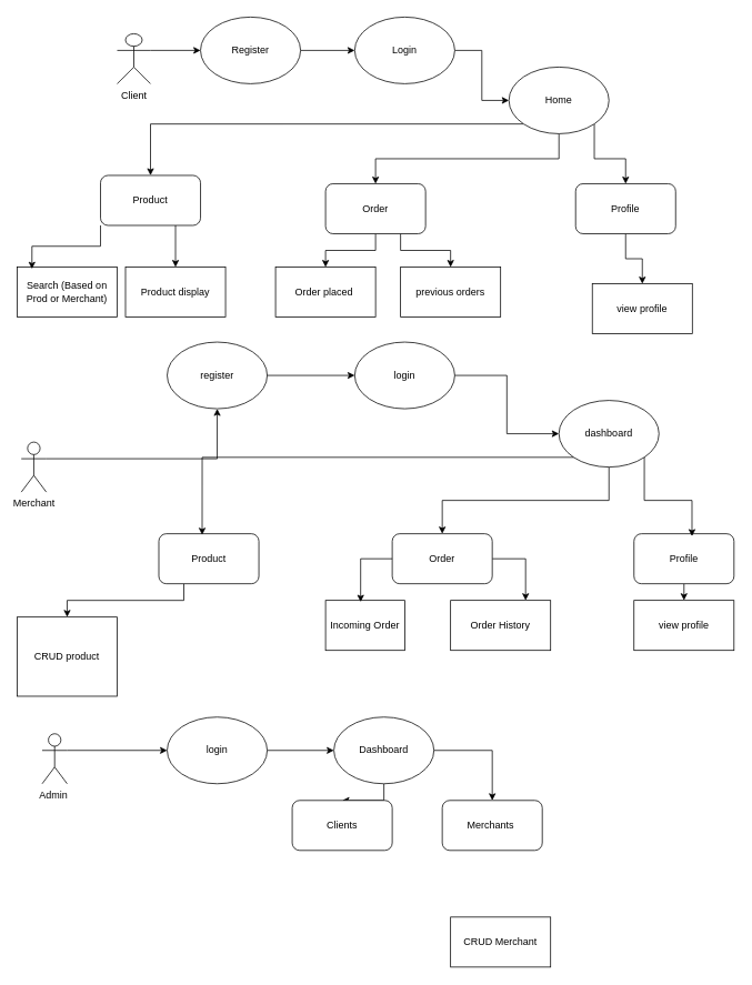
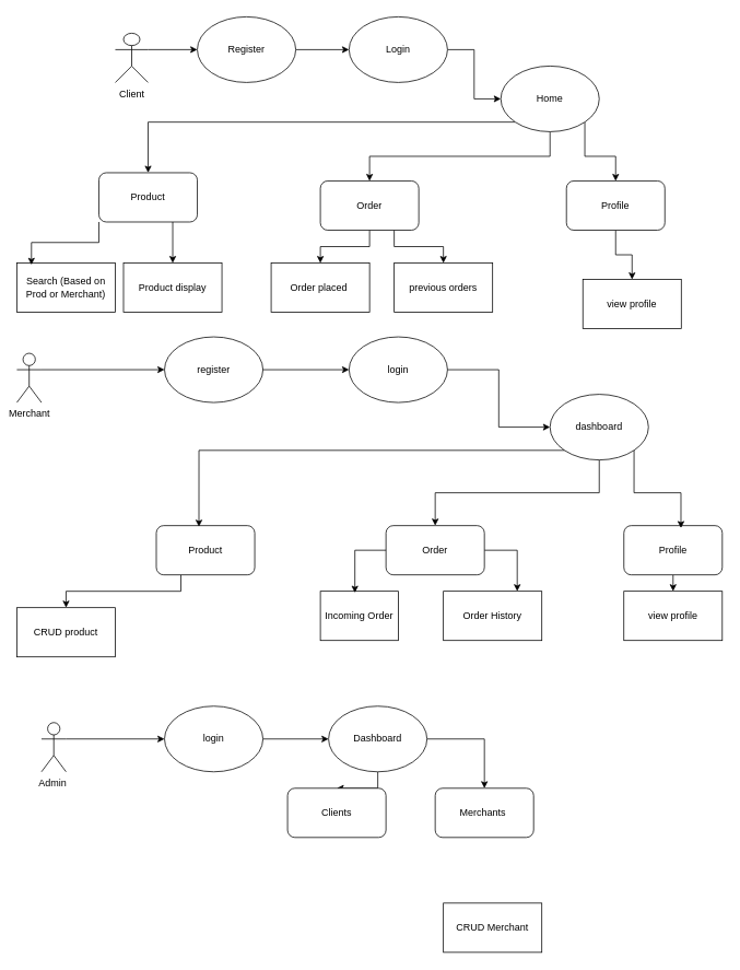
  <mxCell id="0" />
  <mxCell id="1" parent="0" />
  <mxCell id="2" style="edgeStyle=orthogonalEdgeStyle;rounded=0;orthogonalLoop=1;jettySize=auto;html=1;exitX=1;exitY=0.333;exitDx=0;exitDy=0;exitPerimeter=0;" edge="1" parent="1" source="3" target="5"><mxGeometry relative="1" as="geometry" /></mxCell>
  <mxCell id="3" value="Client" style="shape=umlActor;verticalLabelPosition=bottom;verticalAlign=top;html=1;outlineConnect=0;" vertex="1" parent="1"><mxGeometry x="140" y="40" width="40" height="60" as="geometry" /></mxCell>
  <mxCell id="4" style="edgeStyle=orthogonalEdgeStyle;rounded=0;orthogonalLoop=1;jettySize=auto;html=1;exitX=1;exitY=0.5;exitDx=0;exitDy=0;" edge="1" parent="1" source="5" target="7"><mxGeometry relative="1" as="geometry" /></mxCell>
  <mxCell id="5" value="Register" style="ellipse;whiteSpace=wrap;html=1;" vertex="1" parent="1"><mxGeometry x="240" y="20" width="120" height="80" as="geometry" /></mxCell>
  <mxCell id="6" style="edgeStyle=orthogonalEdgeStyle;rounded=0;orthogonalLoop=1;jettySize=auto;html=1;exitX=1;exitY=0.5;exitDx=0;exitDy=0;entryX=0;entryY=0.5;entryDx=0;entryDy=0;" edge="1" parent="1" source="7" target="11"><mxGeometry relative="1" as="geometry" /></mxCell>
  <mxCell id="7" value="Login" style="ellipse;whiteSpace=wrap;html=1;" vertex="1" parent="1"><mxGeometry x="425" y="20" width="120" height="80" as="geometry" /></mxCell>
  <mxCell id="8" style="edgeStyle=orthogonalEdgeStyle;rounded=0;orthogonalLoop=1;jettySize=auto;html=1;exitX=0;exitY=1;exitDx=0;exitDy=0;entryX=0.5;entryY=0;entryDx=0;entryDy=0;" edge="1" parent="1" source="11" target="13"><mxGeometry relative="1" as="geometry" /></mxCell>
  <mxCell id="9" style="edgeStyle=orthogonalEdgeStyle;rounded=0;orthogonalLoop=1;jettySize=auto;html=1;exitX=0.5;exitY=1;exitDx=0;exitDy=0;" edge="1" parent="1" source="11" target="16"><mxGeometry relative="1" as="geometry" /></mxCell>
  <mxCell id="10" style="edgeStyle=orthogonalEdgeStyle;rounded=0;orthogonalLoop=1;jettySize=auto;html=1;exitX=1;exitY=1;exitDx=0;exitDy=0;" edge="1" parent="1" source="11" target="18"><mxGeometry relative="1" as="geometry" /></mxCell>
  <mxCell id="11" value="Home" style="ellipse;whiteSpace=wrap;html=1;" vertex="1" parent="1"><mxGeometry x="610" y="80" width="120" height="80" as="geometry" /></mxCell>
  <mxCell id="12" style="edgeStyle=orthogonalEdgeStyle;rounded=0;orthogonalLoop=1;jettySize=auto;html=1;exitX=0.75;exitY=1;exitDx=0;exitDy=0;entryX=0.5;entryY=0;entryDx=0;entryDy=0;" edge="1" parent="1" source="13" target="21"><mxGeometry relative="1" as="geometry" /></mxCell>
  <mxCell id="13" value="Product" style="rounded=1;whiteSpace=wrap;html=1;" vertex="1" parent="1"><mxGeometry y="210" width="120" height="60" as="geometry" x="120" /></mxCell>
  <mxCell id="14" style="edgeStyle=orthogonalEdgeStyle;rounded=0;orthogonalLoop=1;jettySize=auto;html=1;exitX=0.5;exitY=1;exitDx=0;exitDy=0;entryX=0.5;entryY=0;entryDx=0;entryDy=0;" edge="1" parent="1" source="16" target="22"><mxGeometry relative="1" as="geometry" /></mxCell>
  <mxCell id="15" style="edgeStyle=orthogonalEdgeStyle;rounded=0;orthogonalLoop=1;jettySize=auto;html=1;exitX=0.75;exitY=1;exitDx=0;exitDy=0;entryX=0.5;entryY=0;entryDx=0;entryDy=0;" edge="1" parent="1" source="16" target="23"><mxGeometry relative="1" as="geometry" /></mxCell>
  <mxCell id="16" value="Order" style="rounded=1;whiteSpace=wrap;html=1;" vertex="1" parent="1"><mxGeometry x="390" y="220" width="120" height="60" as="geometry" /></mxCell>
  <mxCell id="17" style="edgeStyle=orthogonalEdgeStyle;rounded=0;orthogonalLoop=1;jettySize=auto;html=1;exitX=0.5;exitY=1;exitDx=0;exitDy=0;entryX=0.5;entryY=0;entryDx=0;entryDy=0;" edge="1" parent="1" source="18" target="24"><mxGeometry relative="1" as="geometry" /></mxCell>
  <mxCell id="18" value="Profile" style="rounded=1;whiteSpace=wrap;html=1;" vertex="1" parent="1"><mxGeometry x="690" y="220" width="120" height="60" as="geometry" /></mxCell>
  <mxCell id="19" value="Search (Based on Prod or Merchant)" style="rounded=0;whiteSpace=wrap;html=1;" vertex="1" parent="1"><mxGeometry x="20" y="320" width="120" height="60" as="geometry" /></mxCell>
  <mxCell id="20" style="edgeStyle=orthogonalEdgeStyle;rounded=0;orthogonalLoop=1;jettySize=auto;html=1;exitX=0;exitY=1;exitDx=0;exitDy=0;entryX=0.148;entryY=0.037;entryDx=0;entryDy=0;entryPerimeter=0;" edge="1" parent="1" source="13" target="19"><mxGeometry relative="1" as="geometry" /></mxCell>
  <mxCell id="21" value="Product display" style="rounded=0;whiteSpace=wrap;html=1;" vertex="1" parent="1"><mxGeometry x="150" y="320" width="120" height="60" as="geometry" /></mxCell>
  <mxCell id="22" value="Order placed&amp;nbsp;" style="rounded=0;whiteSpace=wrap;html=1;" vertex="1" parent="1"><mxGeometry x="330" y="320" width="120" height="60" as="geometry" /></mxCell>
  <mxCell id="23" value="previous orders" style="rounded=0;whiteSpace=wrap;html=1;" vertex="1" parent="1"><mxGeometry x="480" y="320" width="120" height="60" as="geometry" /></mxCell>
  <mxCell id="24" value="view profile" style="rounded=0;whiteSpace=wrap;html=1;" vertex="1" parent="1"><mxGeometry x="710" y="340" width="120" height="60" as="geometry" /></mxCell>
  <mxCell id="25" style="edgeStyle=orthogonalEdgeStyle;rounded=0;orthogonalLoop=1;jettySize=auto;html=1;exitX=1;exitY=0.333;exitDx=0;exitDy=0;exitPerimeter=0;" edge="1" parent="1" source="26" target="30"><mxGeometry relative="1" as="geometry" /></mxCell>
- <mxCell id="26" value="Merchant" style="shape=umlActor;verticalLabelPosition=bottom;verticalAlign=top;html=1;outlineConnect=0;" vertex="1" parent="1"><mxGeometry x="25" y="530" width="30" height="60" as="geometry" /></mxCell>
+ <mxCell id="26" value="Merchant" style="shape=umlActor;verticalLabelPosition=bottom;verticalAlign=top;html=1;outlineConnect=0;" vertex="1" parent="1"><mxGeometry x="20" y="430" width="30" height="60" as="geometry" /></mxCell>
  <mxCell id="27" style="edgeStyle=orthogonalEdgeStyle;rounded=0;orthogonalLoop=1;jettySize=auto;html=1;exitX=1;exitY=0.5;exitDx=0;exitDy=0;" edge="1" parent="1" source="28" target="32"><mxGeometry relative="1" as="geometry" /></mxCell>
  <mxCell id="28" value="login" style="ellipse;whiteSpace=wrap;html=1;" vertex="1" parent="1"><mxGeometry x="425" y="410" width="120" height="80" as="geometry" /></mxCell>
  <mxCell id="29" style="edgeStyle=orthogonalEdgeStyle;rounded=0;orthogonalLoop=1;jettySize=auto;html=1;" edge="1" parent="1" source="30" target="28"><mxGeometry relative="1" as="geometry" /></mxCell>
  <mxCell id="30" value="register" style="ellipse;whiteSpace=wrap;html=1;" vertex="1" parent="1"><mxGeometry x="200" y="410" width="120" height="80" as="geometry" /></mxCell>
  <mxCell id="31" style="edgeStyle=orthogonalEdgeStyle;rounded=0;orthogonalLoop=1;jettySize=auto;html=1;exitX=0.5;exitY=1;exitDx=0;exitDy=0;entryX=0.5;entryY=0;entryDx=0;entryDy=0;" edge="1" parent="1" source="32" target="34"><mxGeometry relative="1" as="geometry" /></mxCell>
  <mxCell id="32" value="dashboard" style="ellipse;whiteSpace=wrap;html=1;" vertex="1" parent="1"><mxGeometry x="670" y="480" width="120" height="80" as="geometry" /></mxCell>
  <mxCell id="33" style="edgeStyle=orthogonalEdgeStyle;rounded=0;orthogonalLoop=1;jettySize=auto;html=1;exitX=1;exitY=0.5;exitDx=0;exitDy=0;entryX=0.75;entryY=0;entryDx=0;entryDy=0;" edge="1" parent="1" source="34" target="44"><mxGeometry relative="1" as="geometry" /></mxCell>
  <mxCell id="34" value="Order" style="rounded=1;whiteSpace=wrap;html=1;" vertex="1" parent="1"><mxGeometry x="470" y="640" width="120" height="60" as="geometry" /></mxCell>
  <mxCell id="35" style="edgeStyle=orthogonalEdgeStyle;rounded=0;orthogonalLoop=1;jettySize=auto;html=1;exitX=0.25;exitY=1;exitDx=0;exitDy=0;" edge="1" parent="1" source="36" target="41"><mxGeometry relative="1" as="geometry" /></mxCell>
  <mxCell id="36" value="Product" style="rounded=1;whiteSpace=wrap;html=1;" vertex="1" parent="1"><mxGeometry x="190" y="640" width="120" height="60" as="geometry" /></mxCell>
  <mxCell id="37" style="edgeStyle=orthogonalEdgeStyle;rounded=0;orthogonalLoop=1;jettySize=auto;html=1;exitX=0.5;exitY=1;exitDx=0;exitDy=0;entryX=0.5;entryY=0;entryDx=0;entryDy=0;" edge="1" parent="1" source="38" target="42"><mxGeometry relative="1" as="geometry" /></mxCell>
  <mxCell id="38" value="Profile" style="rounded=1;whiteSpace=wrap;html=1;" vertex="1" parent="1"><mxGeometry x="760" y="640" width="120" height="60" as="geometry" /></mxCell>
  <mxCell id="39" style="edgeStyle=orthogonalEdgeStyle;rounded=0;orthogonalLoop=1;jettySize=auto;html=1;exitX=0;exitY=1;exitDx=0;exitDy=0;entryX=0.433;entryY=0.023;entryDx=0;entryDy=0;entryPerimeter=0;" edge="1" parent="1" source="32" target="36"><mxGeometry relative="1" as="geometry" /></mxCell>
  <mxCell id="40" style="edgeStyle=orthogonalEdgeStyle;rounded=0;orthogonalLoop=1;jettySize=auto;html=1;exitX=1;exitY=1;exitDx=0;exitDy=0;entryX=0.58;entryY=0.05;entryDx=0;entryDy=0;entryPerimeter=0;" edge="1" parent="1" source="32" target="38"><mxGeometry relative="1" as="geometry" /></mxCell>
- <mxCell id="41" value="CRUD product" style="rounded=0;whiteSpace=wrap;html=1;" vertex="1" parent="1"><mxGeometry x="20" y="740" width="120" height="95" as="geometry" /></mxCell>
+ <mxCell id="41" value="CRUD product" style="rounded=0;whiteSpace=wrap;html=1;" vertex="1" parent="1"><mxGeometry x="20" y="740" width="120" height="60" as="geometry" /></mxCell>
  <mxCell id="42" value="view profile" style="rounded=0;whiteSpace=wrap;html=1;" vertex="1" parent="1"><mxGeometry x="760" y="720" width="120" height="60" as="geometry" /></mxCell>
  <mxCell id="43" value="Incoming Order" style="rounded=0;whiteSpace=wrap;html=1;" vertex="1" parent="1"><mxGeometry x="390" y="720" width="95" height="60" as="geometry" /></mxCell>
  <mxCell id="44" value="Order History" style="rounded=0;whiteSpace=wrap;html=1;" vertex="1" parent="1"><mxGeometry x="540" y="720" width="120" height="60" as="geometry" /></mxCell>
  <mxCell id="45" style="edgeStyle=orthogonalEdgeStyle;rounded=0;orthogonalLoop=1;jettySize=auto;html=1;exitX=0;exitY=0.5;exitDx=0;exitDy=0;entryX=0.443;entryY=0.03;entryDx=0;entryDy=0;entryPerimeter=0;" edge="1" parent="1" source="34" target="43"><mxGeometry relative="1" as="geometry" /></mxCell>
  <mxCell id="46" style="edgeStyle=orthogonalEdgeStyle;rounded=0;orthogonalLoop=1;jettySize=auto;html=1;exitX=1;exitY=0.333;exitDx=0;exitDy=0;exitPerimeter=0;entryX=0;entryY=0.5;entryDx=0;entryDy=0;" edge="1" parent="1" source="47" target="49"><mxGeometry relative="1" as="geometry" /></mxCell>
  <mxCell id="47" value="Admin&amp;nbsp;" style="shape=umlActor;verticalLabelPosition=bottom;verticalAlign=top;html=1;outlineConnect=0;" vertex="1" parent="1"><mxGeometry x="50" y="880" width="30" height="60" as="geometry" /></mxCell>
  <mxCell id="48" value="" style="edgeStyle=orthogonalEdgeStyle;rounded=0;orthogonalLoop=1;jettySize=auto;html=1;" edge="1" parent="1" source="49" target="52"><mxGeometry relative="1" as="geometry" /></mxCell>
  <mxCell id="49" value="login" style="ellipse;whiteSpace=wrap;html=1;" vertex="1" parent="1"><mxGeometry x="200" y="860" width="120" height="80" as="geometry" /></mxCell>
  <mxCell id="50" value="" style="edgeStyle=orthogonalEdgeStyle;rounded=0;orthogonalLoop=1;jettySize=auto;html=1;" edge="1" parent="1" source="52" target="53"><mxGeometry relative="1" as="geometry" /></mxCell>
  <mxCell id="51" value="" style="edgeStyle=orthogonalEdgeStyle;rounded=0;orthogonalLoop=1;jettySize=auto;html=1;" edge="1" parent="1" source="52" target="54"><mxGeometry relative="1" as="geometry" /></mxCell>
  <mxCell id="52" value="Dashboard" style="ellipse;whiteSpace=wrap;html=1;" vertex="1" parent="1"><mxGeometry x="400" y="860" width="120" height="80" as="geometry" /></mxCell>
  <mxCell id="53" value="Merchants&amp;nbsp;" style="rounded=1;whiteSpace=wrap;html=1;" vertex="1" parent="1"><mxGeometry x="530" y="960" width="120" height="60" as="geometry" /></mxCell>
  <mxCell id="54" value="Clients" style="rounded=1;whiteSpace=wrap;html=1;" vertex="1" parent="1"><mxGeometry x="350" y="960" width="120" height="60" as="geometry" /></mxCell>
  <mxCell id="55" value="CRUD Merchant" style="rounded=0;whiteSpace=wrap;html=1;" vertex="1" parent="1"><mxGeometry x="540" y="1100" width="120" height="60" as="geometry" /></mxCell>
